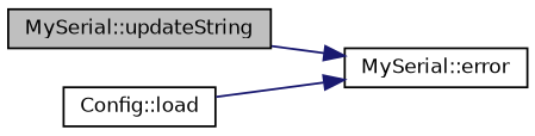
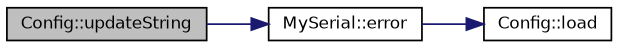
  digraph {
    rankdir=LR
    node [color=black fillcolor=white fontname=Helvetica fontsize=10 shape=record style=filled]
    edge [color=midnightblue fontname=Helvetica fontsize=10 labelfontname=Helvetica labelfontsize=10 style=solid]
-   n1 [fillcolor=grey75 fontcolor=black height=0.2 label="MySerial::updateString" width=0.4]
+   n1 [fillcolor=grey75 fontcolor=black height=0.2 label="Config::updateString" width=0.4]
    n2 [height=0.2 label="MySerial::error" width=0.4]
    n3 [height=0.2 label="Config::load" width=0.4]
    n1 -> n2
-   n3 -> n2
+   n2 -> n3
  }
